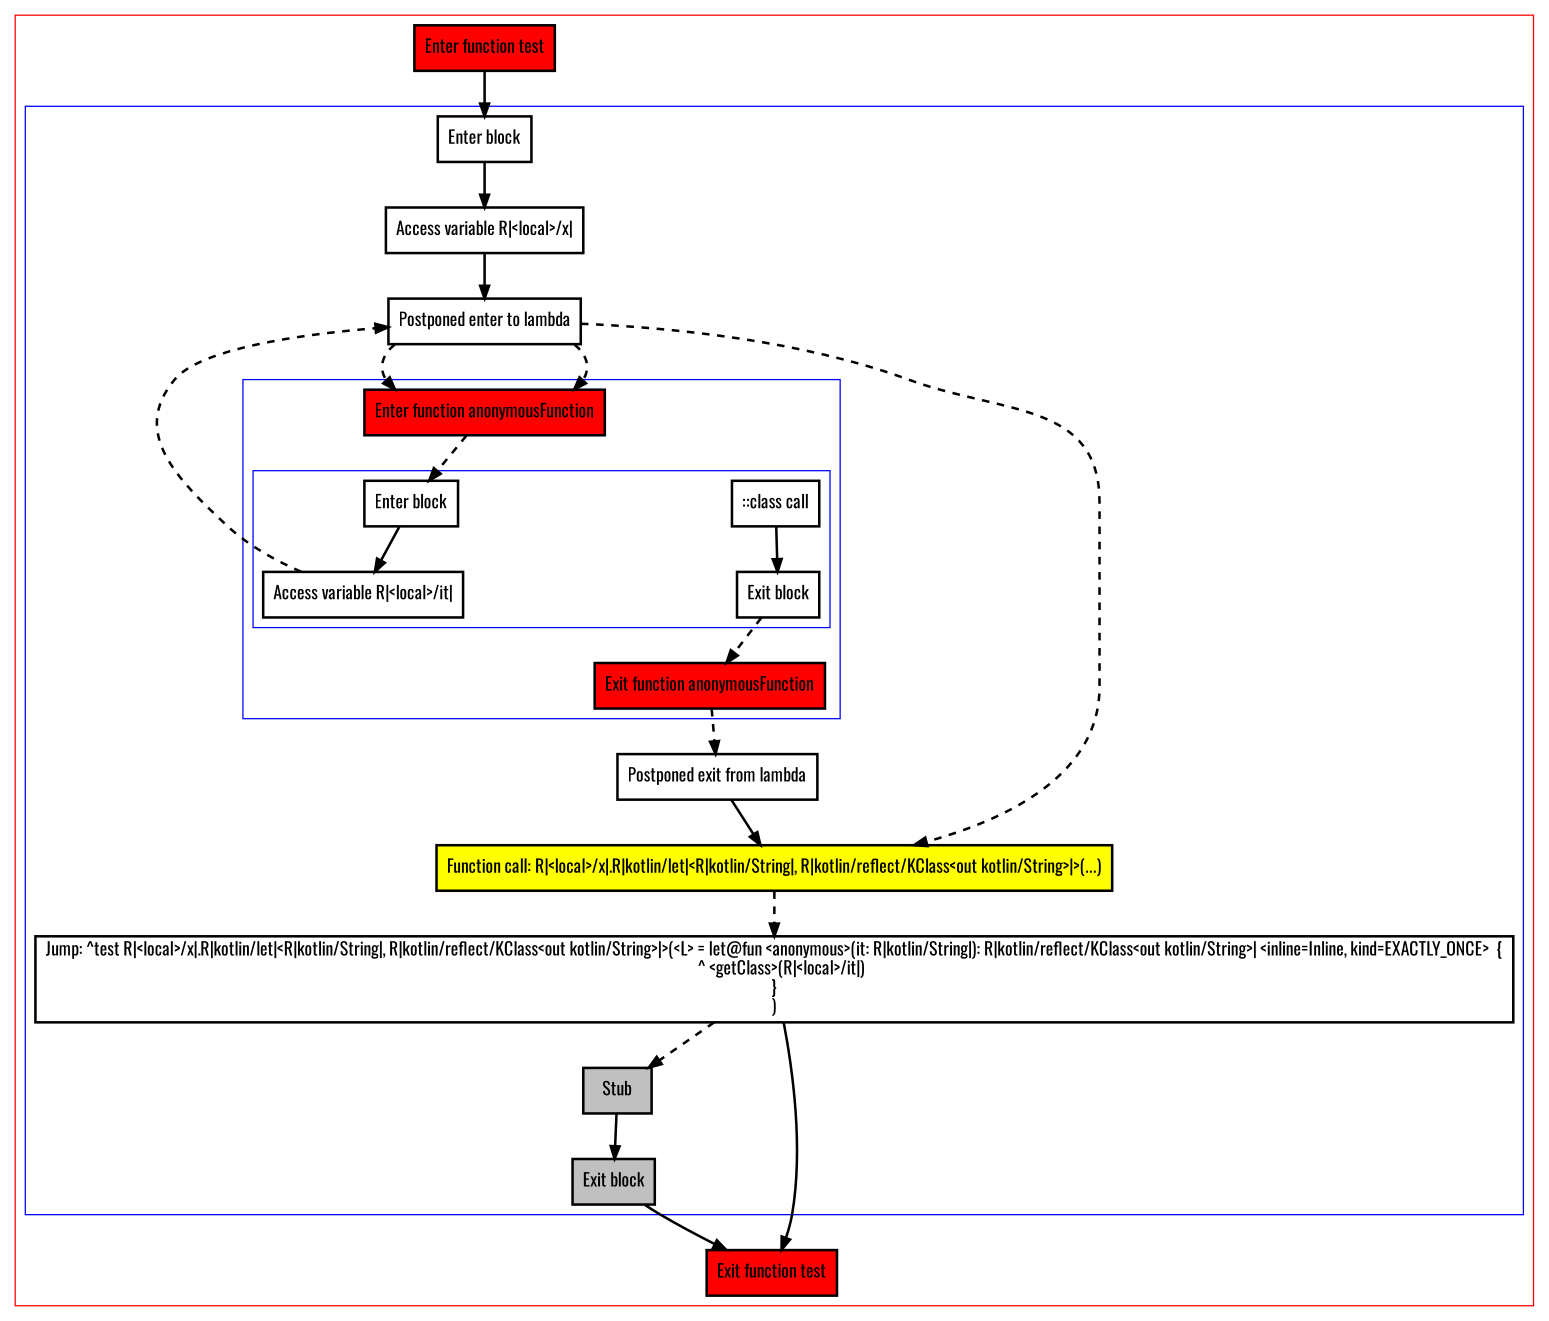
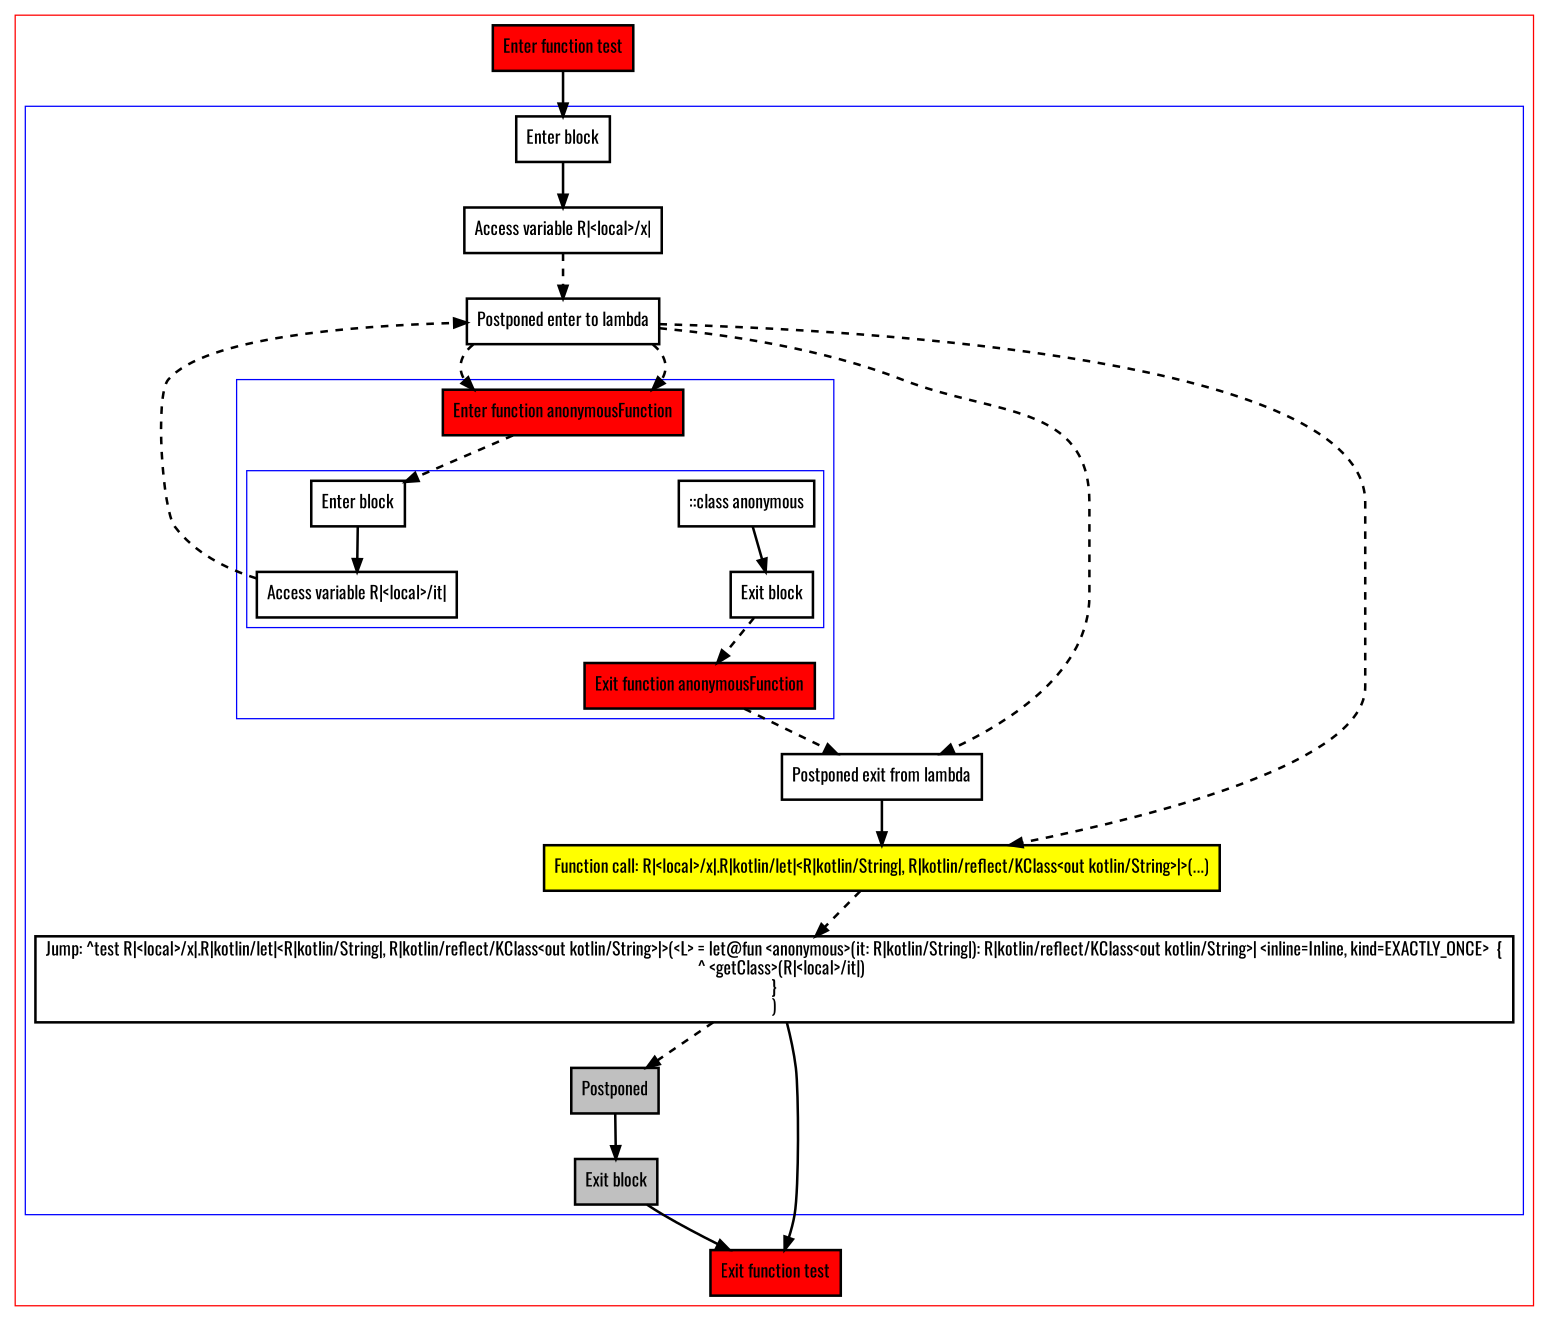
  digraph {
    fontname=Oswald
    nodesep=3
    node [fontname=Oswald penwidth=2 shape=box]
    edge [fontname=Oswald penwidth=2 style=dashed]
    n1 [label="Enter block"]
    n2 [label="Access variable R|<local>/it|"]
-   n3 [label="::class call"]
+   n3 [label="::class anonymous"]
    n4 [label="Exit block"]
    n5 [fillcolor=red label="Enter function anonymousFunction" style=filled]
    n6 [fillcolor=red label="Exit function anonymousFunction" style=filled]
    n7 [label="Enter block"]
    n8 [label="Access variable R|<local>/x|"]
    n9 [label="Postponed enter to lambda"]
    n10 [label="Postponed exit from lambda"]
    n11 [fillcolor=yellow label="Function call: R|<local>/x|.R|kotlin/let|<R|kotlin/String|, R|kotlin/reflect/KClass<out kotlin/String>|>(...)" style=filled]
    n12 [label="Jump: ^test R|<local>/x|.R|kotlin/let|<R|kotlin/String|, R|kotlin/reflect/KClass<out kotlin/String>|>(<L> = let@fun <anonymous>(it: R|kotlin/String|): R|kotlin/reflect/KClass<out kotlin/String>| <inline=Inline, kind=EXACTLY_ONCE>  {\n    ^ <getClass>(R|<local>/it|)\n}\n)"]
-   n13 [fillcolor=gray label=Stub style=filled]
+   n13 [fillcolor=gray label=Postponed style=filled]
    n14 [fillcolor=gray label="Exit block" style=filled]
    n15 [fillcolor=red label="Enter function test" style=filled]
    n16 [fillcolor=red label="Exit function test" style=filled]
    subgraph cluster_1 {
      color=red
      n15
      n16
      subgraph cluster_2 {
        color=blue
        n7
        n8
        n9
        n10
        n11
        n12
        n13
        n14
        subgraph cluster_3 {
          color=blue
          n5
          n6
          subgraph cluster_4 {
            color=blue
            n1
            n2
            n3
            n4
          }
        }
      }
    }
    n1 -> n2 [style=solid]
    n2 -> n9
    n3 -> n4 [style=bold]
    n4 -> n6
    n5 -> n1
    n6 -> n10
    n7 -> n8 [style=solid]
-   n8 -> n9 [style=solid]
+   n8 -> n9
    n9 -> n5
    n9 -> n5
+   n9 -> n10
    n9 -> n11
    n10 -> n11 [style=solid]
    n11 -> n12
    n12 -> n13
    n12 -> n16 [style=bold]
    n13 -> n14 [style=bold]
    n14 -> n16 [style=solid]
    n15 -> n7 [style=bold]
  }
